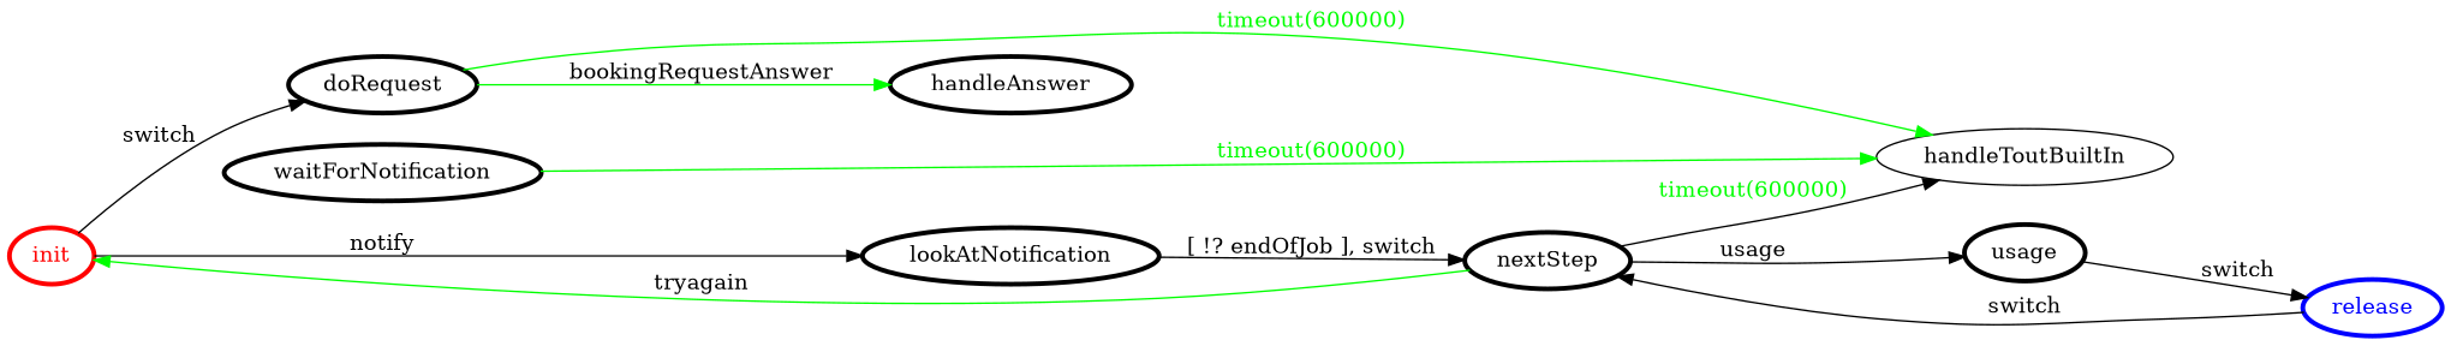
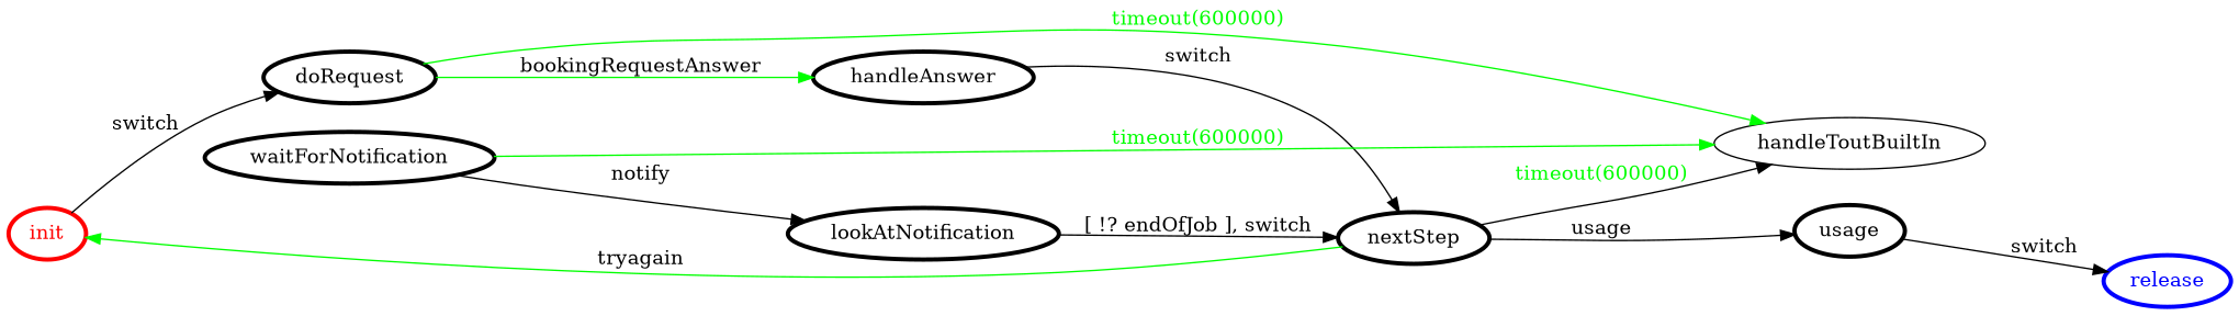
  digraph {
    rankdir=LR
    node [color=black fontcolor=black penwidth=3]
    edge [color=black fontcolor=black]
    init [color=red fontcolor=red]
    doRequest
    handleAnswer
    handleToutBuiltIn [color="" fontcolor="" penwidth=""]
    nextStep
    lookAtNotification
    usage
    release [color=blue fontcolor=blue]
    waitForNotification
    init -> doRequest [label=switch]
    doRequest -> handleAnswer [color=green label=bookingRequestAnswer]
    doRequest -> handleToutBuiltIn [color=green fontcolor=green label="timeout(600000)"]
-   release -> nextStep [label=switch]
+   handleAnswer -> nextStep [label=switch]
    nextStep -> init [color=green label=tryagain]
    nextStep -> handleToutBuiltIn [fontcolor=green label="timeout(600000)"]
    nextStep -> usage [label=usage]
    lookAtNotification -> nextStep [label="[ !? endOfJob ], switch"]
    usage -> release [label=switch]
    waitForNotification -> handleToutBuiltIn [color=green fontcolor=green label="timeout(600000)"]
-   init -> lookAtNotification [label=notify]
+   waitForNotification -> lookAtNotification [label=notify]
  }
